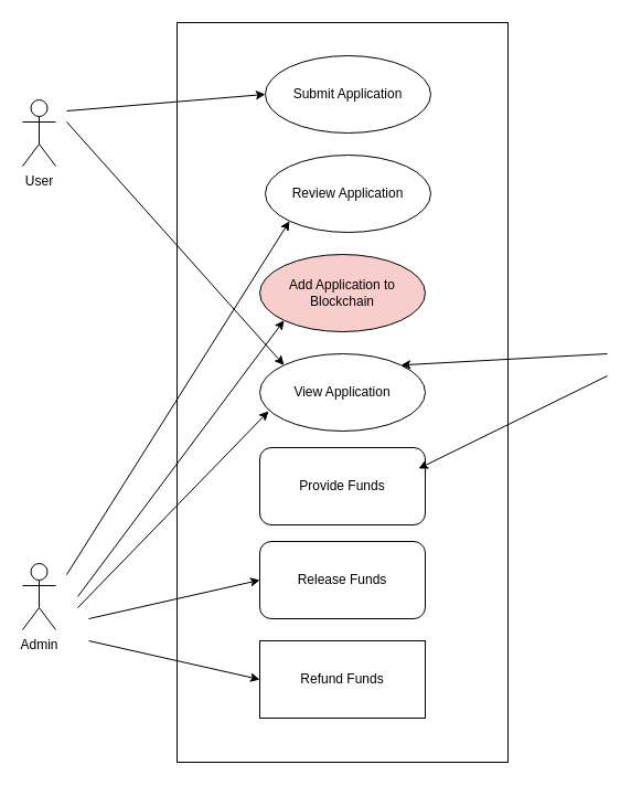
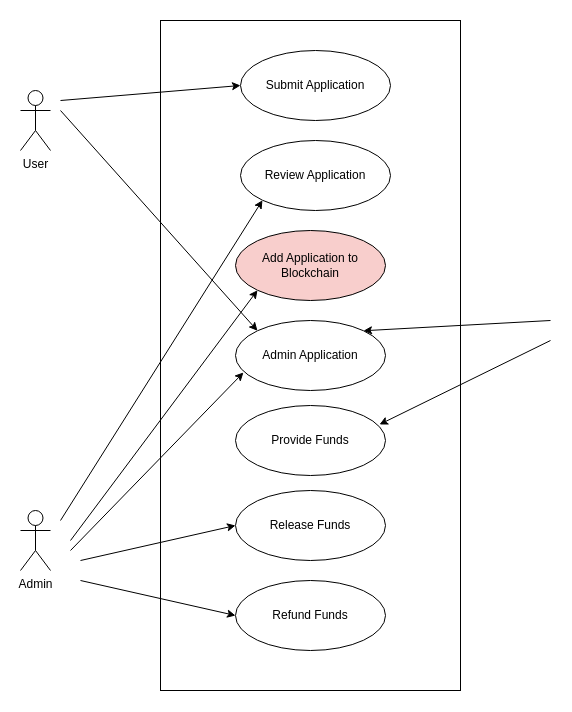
  <mxCell id="0" />
  <mxCell id="1" parent="0" />
  <mxCell id="2" value="User&lt;br&gt;" style="shape=umlActor;verticalLabelPosition=bottom;verticalAlign=top;html=1;outlineConnect=0;" parent="1" vertex="1"><mxGeometry x="20" y="90" width="30" height="60" as="geometry" /></mxCell>
  <mxCell id="3" value="Admin" style="shape=umlActor;verticalLabelPosition=bottom;verticalAlign=top;html=1;outlineConnect=0;" parent="1" vertex="1"><mxGeometry x="20" y="510" width="30" height="60" as="geometry" /></mxCell>
  <mxCell id="4" value="" style="rounded=0;whiteSpace=wrap;html=1;" parent="1" vertex="1"><mxGeometry x="160" y="20" width="300" height="670" as="geometry" /></mxCell>
  <mxCell id="5" value="Submit Application" style="ellipse;whiteSpace=wrap;html=1;" parent="1" vertex="1"><mxGeometry x="240" y="50" width="150" height="70" as="geometry" /></mxCell>
  <mxCell id="6" value="Review Application" style="ellipse;whiteSpace=wrap;html=1;" parent="1" vertex="1"><mxGeometry x="240" y="140" width="150" height="70" as="geometry" /></mxCell>
  <mxCell id="7" value="" style="endArrow=classic;html=1;rounded=0;entryX=0;entryY=0.5;entryDx=0;entryDy=0;" parent="1" target="5" edge="1"><mxGeometry width="50" height="50" relative="1" as="geometry"><mxPoint x="60" y="100" as="sourcePoint" /><mxPoint x="120" y="80" as="targetPoint" /></mxGeometry></mxCell>
  <mxCell id="8" value="" style="endArrow=classic;html=1;rounded=0;entryX=0;entryY=1;entryDx=0;entryDy=0;" parent="1" target="6" edge="1"><mxGeometry width="50" height="50" relative="1" as="geometry"><mxPoint x="60" y="520" as="sourcePoint" /><mxPoint x="270" y="350" as="targetPoint" /></mxGeometry></mxCell>
  <mxCell id="9" value="Add Application to Blockchain" style="ellipse;whiteSpace=wrap;html=1;fillColor=#f8cecc;" vertex="1" parent="1"><mxGeometry x="235" y="230" width="150" height="70" as="geometry" /></mxCell>
  <mxCell id="10" value="" style="endArrow=classic;html=1;rounded=0;entryX=0;entryY=1;entryDx=0;entryDy=0;" edge="1" parent="1" target="9"><mxGeometry width="50" height="50" relative="1" as="geometry"><mxPoint x="70" y="540" as="sourcePoint" /><mxPoint x="180" y="310" as="targetPoint" /></mxGeometry></mxCell>
- <mxCell id="11" value="View Application" style="ellipse;whiteSpace=wrap;html=1;" vertex="1" parent="1"><mxGeometry x="235" y="320" width="150" height="70" as="geometry" /></mxCell>
+ <mxCell id="11" value="Admin Application" style="ellipse;whiteSpace=wrap;html=1;" vertex="1" parent="1"><mxGeometry x="235" y="320" width="150" height="70" as="geometry" /></mxCell>
  <mxCell id="12" value="" style="endArrow=classic;html=1;rounded=0;entryX=0;entryY=0;entryDx=0;entryDy=0;" edge="1" parent="1" target="11"><mxGeometry width="50" height="50" relative="1" as="geometry"><mxPoint x="60" y="110" as="sourcePoint" /><mxPoint x="320" y="310" as="targetPoint" /></mxGeometry></mxCell>
  <mxCell id="13" value="" style="endArrow=classic;html=1;rounded=0;entryX=0.053;entryY=0.743;entryDx=0;entryDy=0;entryPerimeter=0;" edge="1" parent="1" target="11"><mxGeometry width="50" height="50" relative="1" as="geometry"><mxPoint x="70" y="550" as="sourcePoint" /><mxPoint x="320" y="310" as="targetPoint" /></mxGeometry></mxCell>
  <mxCell id="14" value="" style="endArrow=classic;html=1;rounded=0;entryX=1;entryY=0;entryDx=0;entryDy=0;" edge="1" parent="1" target="11"><mxGeometry width="50" height="50" relative="1" as="geometry"><mxPoint x="550" y="320" as="sourcePoint" /><mxPoint x="320" y="310" as="targetPoint" /></mxGeometry></mxCell>
- <mxCell id="15" value="Provide Funds" style="whiteSpace=wrap;html=1;rounded=1;" vertex="1" parent="1"><mxGeometry x="235" y="405" width="150" height="70" as="geometry" /></mxCell>
+ <mxCell id="15" value="Provide Funds" style="ellipse;whiteSpace=wrap;html=1;" vertex="1" parent="1"><mxGeometry x="235" y="405" width="150" height="70" as="geometry" /></mxCell>
  <mxCell id="16" value="" style="endArrow=classic;html=1;rounded=0;entryX=0.96;entryY=0.271;entryDx=0;entryDy=0;entryPerimeter=0;" edge="1" parent="1" target="15"><mxGeometry width="50" height="50" relative="1" as="geometry"><mxPoint x="550" y="340" as="sourcePoint" /><mxPoint x="320" y="310" as="targetPoint" /></mxGeometry></mxCell>
- <mxCell id="17" value="Release Funds" style="whiteSpace=wrap;html=1;rounded=1;" vertex="1" parent="1"><mxGeometry x="235" y="490" width="150" height="70" as="geometry" /></mxCell>
+ <mxCell id="17" value="Release Funds" style="ellipse;whiteSpace=wrap;html=1;" vertex="1" parent="1"><mxGeometry x="235" y="490" width="150" height="70" as="geometry" /></mxCell>
  <mxCell id="18" value="" style="endArrow=classic;html=1;rounded=0;entryX=0;entryY=0.5;entryDx=0;entryDy=0;" edge="1" parent="1" target="17"><mxGeometry width="50" height="50" relative="1" as="geometry"><mxPoint x="80" y="560" as="sourcePoint" /><mxPoint x="320" y="310" as="targetPoint" /></mxGeometry></mxCell>
- <mxCell id="19" value="Refund Funds" style="whiteSpace=wrap;html=1;rounded=0;" vertex="1" parent="1"><mxGeometry x="235" y="580" width="150" height="70" as="geometry" /></mxCell>
+ <mxCell id="19" value="Refund Funds" style="ellipse;whiteSpace=wrap;html=1;" vertex="1" parent="1"><mxGeometry x="235" y="580" width="150" height="70" as="geometry" /></mxCell>
  <mxCell id="20" value="" style="endArrow=classic;html=1;rounded=0;entryX=0;entryY=0.5;entryDx=0;entryDy=0;" edge="1" parent="1" target="19"><mxGeometry width="50" height="50" relative="1" as="geometry"><mxPoint x="80" y="580" as="sourcePoint" /><mxPoint x="320" y="310" as="targetPoint" /></mxGeometry></mxCell>
